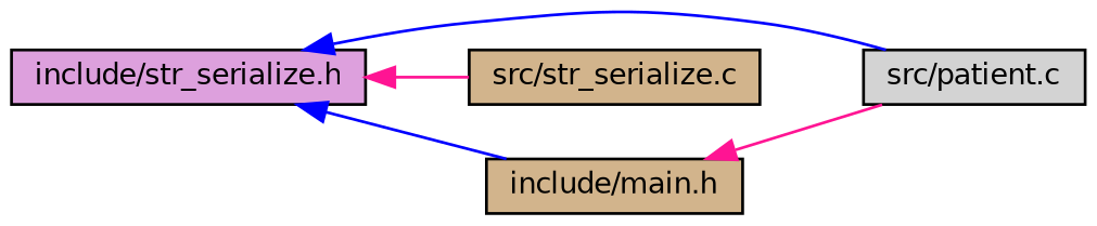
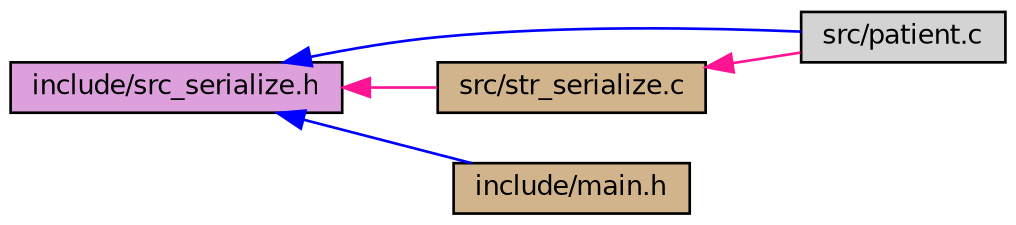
  digraph {
    rankdir=LR
    node [color=black fillcolor=tan fontname=Helvetica fontsize=10 shape=record style=filled]
    edge [color=blue dir=back fontname=Helvetica fontsize=10 labelfontname=Helvetica labelfontsize=10 style=solid]
-   n1 [fillcolor=plum fontcolor=black height=0.2 label="include/str_serialize.h" width=0.4]
+   n1 [fillcolor=plum fontcolor=black height=0.2 label="include/src_serialize.h" width=0.4]
    n2 [fillcolor=lightgrey height=0.2 label="src/patient.c" width=0.4]
    n3 [height=0.2 label="src/str_serialize.c" width=0.4]
    n4 [height=0.2 label="include/main.h" width=0.4]
    n1 -> n2
    n1 -> n3 [color=deeppink]
    n1 -> n4
-   n4 -> n2 [color=deeppink]
+   n3 -> n2 [color=deeppink]
  }
